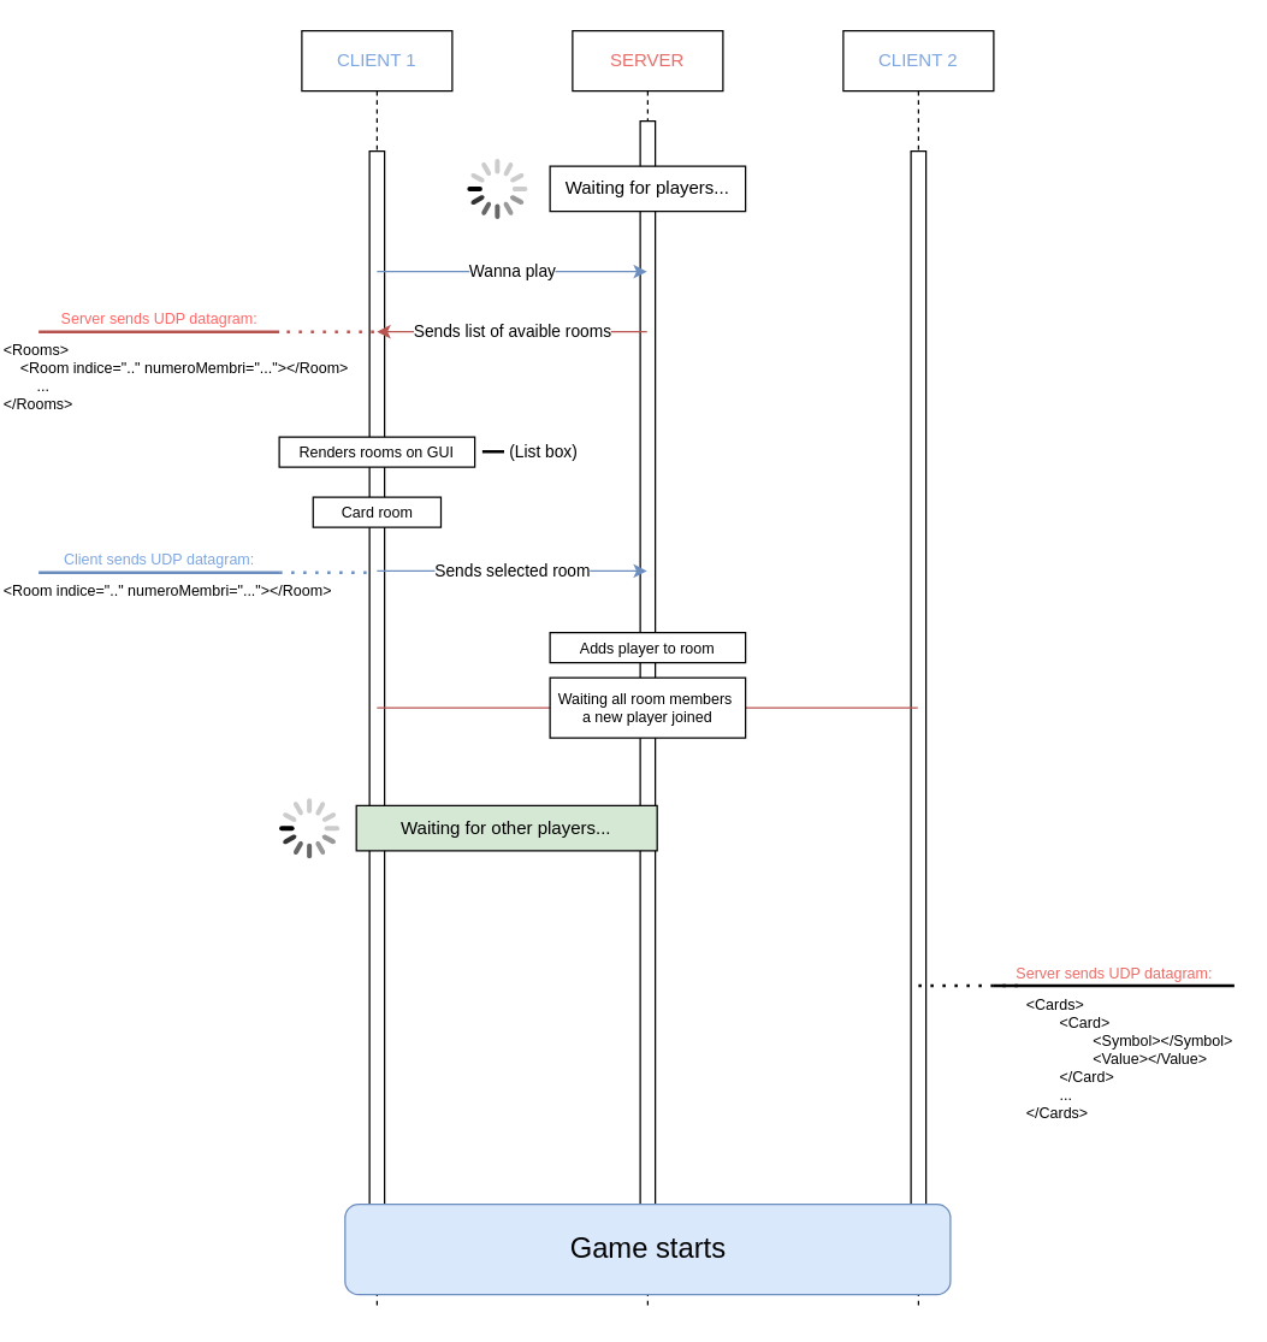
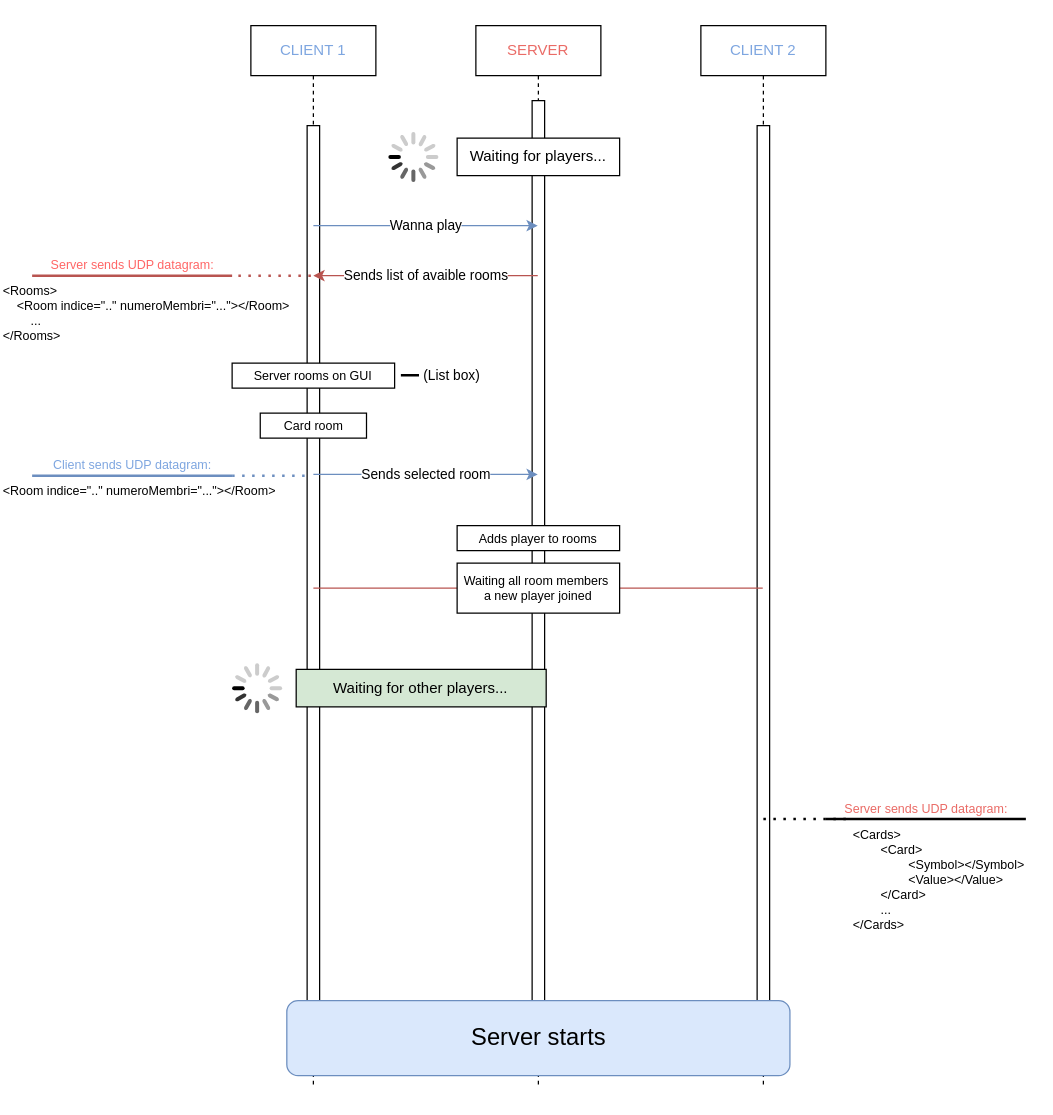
  <mxCell id="0" />
  <mxCell id="1" parent="0" />
  <mxCell id="2" value="&lt;font color=&quot;#7ea6e0&quot;&gt;CLIENT 1&lt;/font&gt;" style="shape=umlLifeline;perimeter=lifelinePerimeter;whiteSpace=wrap;html=1;container=0;dropTarget=0;collapsible=0;recursiveResize=0;outlineConnect=0;portConstraint=eastwest;newEdgeStyle={&quot;edgeStyle&quot;:&quot;elbowEdgeStyle&quot;,&quot;elbow&quot;:&quot;vertical&quot;,&quot;curved&quot;:0,&quot;rounded&quot;:0};" vertex="1" parent="1"><mxGeometry x="195" y="20" width="100" height="850" as="geometry" /></mxCell>
  <mxCell id="3" value="" style="html=1;points=[];perimeter=orthogonalPerimeter;outlineConnect=0;targetShapes=umlLifeline;portConstraint=eastwest;newEdgeStyle={&quot;edgeStyle&quot;:&quot;elbowEdgeStyle&quot;,&quot;elbow&quot;:&quot;vertical&quot;,&quot;curved&quot;:0,&quot;rounded&quot;:0};" vertex="1" parent="2"><mxGeometry x="45" y="80" width="10" height="750" as="geometry" /></mxCell>
  <mxCell id="4" value="&lt;font color=&quot;#ea6b66&quot;&gt;SERVER&lt;/font&gt;" style="shape=umlLifeline;perimeter=lifelinePerimeter;whiteSpace=wrap;html=1;container=0;dropTarget=0;collapsible=0;recursiveResize=0;outlineConnect=0;portConstraint=eastwest;newEdgeStyle={&quot;edgeStyle&quot;:&quot;elbowEdgeStyle&quot;,&quot;elbow&quot;:&quot;vertical&quot;,&quot;curved&quot;:0,&quot;rounded&quot;:0};" vertex="1" parent="1"><mxGeometry x="375" y="20" width="100" height="850" as="geometry" /></mxCell>
  <mxCell id="5" value="" style="html=1;points=[];perimeter=orthogonalPerimeter;outlineConnect=0;targetShapes=umlLifeline;portConstraint=eastwest;newEdgeStyle={&quot;edgeStyle&quot;:&quot;elbowEdgeStyle&quot;,&quot;elbow&quot;:&quot;vertical&quot;,&quot;curved&quot;:0,&quot;rounded&quot;:0};" vertex="1" parent="4"><mxGeometry x="45" y="60" width="10" height="770" as="geometry" /></mxCell>
  <mxCell id="6" value="Waiting for players..." style="html=1;dropTarget=0;whiteSpace=wrap;" vertex="1" parent="1"><mxGeometry x="360" y="110" width="130" height="30" as="geometry" /></mxCell>
  <mxCell id="7" value="&lt;font color=&quot;#7ea6e0&quot;&gt;CLIENT 2&lt;/font&gt;" style="shape=umlLifeline;perimeter=lifelinePerimeter;whiteSpace=wrap;html=1;container=0;dropTarget=0;collapsible=0;recursiveResize=0;outlineConnect=0;portConstraint=eastwest;newEdgeStyle={&quot;edgeStyle&quot;:&quot;elbowEdgeStyle&quot;,&quot;elbow&quot;:&quot;vertical&quot;,&quot;curved&quot;:0,&quot;rounded&quot;:0};" vertex="1" parent="1"><mxGeometry x="555" y="20" width="100" height="850" as="geometry" /></mxCell>
  <mxCell id="8" value="" style="html=1;points=[];perimeter=orthogonalPerimeter;outlineConnect=0;targetShapes=umlLifeline;portConstraint=eastwest;newEdgeStyle={&quot;edgeStyle&quot;:&quot;elbowEdgeStyle&quot;,&quot;elbow&quot;:&quot;vertical&quot;,&quot;curved&quot;:0,&quot;rounded&quot;:0};" vertex="1" parent="7"><mxGeometry x="45" y="80" width="10" height="750" as="geometry" /></mxCell>
  <mxCell id="9" value="" style="html=1;verticalLabelPosition=bottom;labelBackgroundColor=#ffffff;verticalAlign=top;shadow=0;dashed=0;strokeWidth=2;shape=mxgraph.ios7.misc.loading_circle;" vertex="1" parent="1"><mxGeometry x="305" y="105" width="40" height="40" as="geometry" /></mxCell>
- <mxCell id="10" value="&lt;font style=&quot;font-size: 19px;&quot;&gt;Game starts&lt;/font&gt;" style="rounded=1;whiteSpace=wrap;html=1;fillColor=#dae8fc;strokeColor=#6c8ebf;" vertex="1" parent="1"><mxGeometry x="223.75" y="800" width="402.5" height="60" as="geometry" /></mxCell>
+ <mxCell id="10" value="&lt;font style=&quot;font-size: 19px;&quot;&gt;Server starts&lt;/font&gt;" style="rounded=1;whiteSpace=wrap;html=1;fillColor=#dae8fc;strokeColor=#6c8ebf;" vertex="1" parent="1"><mxGeometry x="223.75" y="800" width="402.5" height="60" as="geometry" /></mxCell>
  <mxCell id="11" value="&lt;font color=&quot;#ff6666&quot;&gt;Server sends UDP datagram:&lt;/font&gt;" style="verticalAlign=bottom;html=1;endArrow=none;edgeStyle=none;labelBackgroundColor=none;fontSize=10;strokeWidth=2;rounded=0;fillColor=#f8cecc;strokeColor=#b85450;" edge="1" parent="1"><mxGeometry relative="1" as="geometry"><mxPoint x="20" y="220" as="sourcePoint" /><mxPoint x="180" y="220" as="targetPoint" /></mxGeometry></mxCell>
  <mxCell id="12" value="&amp;lt;Rooms&amp;gt;&lt;br&gt;&lt;span style=&quot;&quot;&gt;&lt;span style=&quot;white-space: pre;&quot;&gt;&amp;nbsp;&amp;nbsp;&amp;nbsp;&amp;nbsp;&lt;/span&gt;&lt;/span&gt;&amp;lt;Room indice=&quot;..&quot; numeroMembri=&quot;...&quot;&amp;gt;&amp;lt;/Room&amp;gt;&lt;br&gt;&lt;span style=&quot;white-space: pre;&quot;&gt;&#09;&lt;/span&gt;...&lt;br&gt;&amp;lt;/Rooms&amp;gt;" style="resizable=0;html=1;align=left;verticalAlign=top;labelBackgroundColor=none;fontSize=10;" connectable="0" vertex="1" parent="11"><mxGeometry x="-1" relative="1" as="geometry"><mxPoint x="-25" as="offset" /></mxGeometry></mxCell>
  <mxCell id="13" value="" style="endArrow=none;dashed=1;html=1;dashPattern=1 3;strokeWidth=2;rounded=0;fillColor=#f8cecc;strokeColor=#b85450;" edge="1" parent="1"><mxGeometry width="50" height="50" relative="1" as="geometry"><mxPoint x="185" y="220" as="sourcePoint" /><mxPoint x="245" y="220" as="targetPoint" /></mxGeometry></mxCell>
  <mxCell id="14" value="&lt;font color=&quot;#ea6b66&quot;&gt;Server sends UDP datagram:&lt;/font&gt;" style="verticalAlign=bottom;html=1;endArrow=none;edgeStyle=none;labelBackgroundColor=none;fontSize=10;strokeWidth=2;rounded=0;" edge="1" parent="1"><mxGeometry relative="1" as="geometry"><mxPoint x="655" y="654.66" as="sourcePoint" /><mxPoint x="815" y="654.66" as="targetPoint" /></mxGeometry></mxCell>
  <mxCell id="15" value="&amp;lt;Cards&amp;gt;&lt;br&gt;&lt;span style=&quot;white-space: pre;&quot;&gt;&#09;&lt;/span&gt;&amp;lt;Card&amp;gt;&lt;br&gt;&lt;span style=&quot;white-space: pre;&quot;&gt;&#09;&lt;span style=&quot;white-space: pre;&quot;&gt;&#09;&lt;/span&gt;&amp;lt;&lt;/span&gt;Symbol&amp;gt;&amp;lt;/Symbol&amp;gt;&lt;br&gt;&lt;span style=&quot;white-space: pre;&quot;&gt;&#09;&lt;/span&gt;&lt;span style=&quot;white-space: pre;&quot;&gt;&#09;&lt;/span&gt;&amp;lt;Value&amp;gt;&amp;lt;/Value&amp;gt;&lt;br&gt;&lt;span style=&quot;white-space: pre;&quot;&gt;&#09;&lt;/span&gt;&amp;lt;/Card&amp;gt;&lt;br&gt;&lt;span style=&quot;white-space: pre;&quot;&gt;&#09;&lt;/span&gt;...&lt;br&gt;&amp;lt;/Cards&amp;gt;" style="resizable=0;html=1;align=left;verticalAlign=top;labelBackgroundColor=none;fontSize=10;" connectable="0" vertex="1" parent="14"><mxGeometry x="-1" relative="1" as="geometry"><mxPoint x="20" as="offset" /></mxGeometry></mxCell>
  <mxCell id="16" value="" style="endArrow=none;dashed=1;html=1;dashPattern=1 3;strokeWidth=2;rounded=0;" edge="1" parent="1"><mxGeometry width="50" height="50" relative="1" as="geometry"><mxPoint x="605" y="654.66" as="sourcePoint" /><mxPoint x="675" y="654.66" as="targetPoint" /></mxGeometry></mxCell>
  <mxCell id="17" value="Wanna play" style="endArrow=classic;html=1;rounded=0;fillColor=#dae8fc;strokeColor=#6c8ebf;" edge="1" parent="1"><mxGeometry width="50" height="50" relative="1" as="geometry"><mxPoint x="245" y="180" as="sourcePoint" /><mxPoint x="424.5" y="180" as="targetPoint" /></mxGeometry></mxCell>
  <mxCell id="18" value="Sends list of avaible rooms" style="endArrow=classic;html=1;rounded=0;fillColor=#f8cecc;strokeColor=#b85450;" edge="1" parent="1"><mxGeometry width="50" height="50" relative="1" as="geometry"><mxPoint x="424.5" y="220" as="sourcePoint" /><mxPoint x="245" y="220" as="targetPoint" /></mxGeometry></mxCell>
- <mxCell id="19" value="Renders rooms on GUI" style="html=1;dropTarget=0;whiteSpace=wrap;fontSize=10;" vertex="1" parent="1"><mxGeometry x="180" y="290" width="130" height="20" as="geometry" /></mxCell>
+ <mxCell id="19" value="Server rooms on GUI" style="html=1;dropTarget=0;whiteSpace=wrap;fontSize=10;" vertex="1" parent="1"><mxGeometry x="180" y="290" width="130" height="20" as="geometry" /></mxCell>
  <mxCell id="20" value="" style="verticalAlign=bottom;html=1;endArrow=none;edgeStyle=none;labelBackgroundColor=none;fontSize=10;strokeWidth=2;rounded=0;" edge="1" parent="1"><mxGeometry relative="1" as="geometry"><mxPoint x="365" y="299.72" as="sourcePoint" /><mxPoint x="315" y="299.72" as="targetPoint" /></mxGeometry></mxCell>
  <mxCell id="21" value="&amp;nbsp;(List box)" style="edgeLabel;html=1;align=center;verticalAlign=middle;resizable=0;points=[];" vertex="1" connectable="0" parent="20"><mxGeometry x="0.083" y="1" relative="1" as="geometry"><mxPoint x="15" y="-1" as="offset" /></mxGeometry></mxCell>
  <mxCell id="22" value="&lt;font style=&quot;font-size: 10px;&quot;&gt;Card room&lt;/font&gt;" style="html=1;dropTarget=0;whiteSpace=wrap;" vertex="1" parent="1"><mxGeometry x="202.5" y="330" width="85" height="20" as="geometry" /></mxCell>
  <mxCell id="23" value="Sends selected room" style="endArrow=classic;html=1;rounded=0;fillColor=#dae8fc;strokeColor=#6c8ebf;" edge="1" parent="1"><mxGeometry width="50" height="50" relative="1" as="geometry"><mxPoint x="245" y="379" as="sourcePoint" /><mxPoint x="424.5" y="379" as="targetPoint" /></mxGeometry></mxCell>
  <mxCell id="24" value="&lt;font&gt;Client sends UDP datagram:&lt;/font&gt;" style="verticalAlign=bottom;html=1;endArrow=none;edgeStyle=none;labelBackgroundColor=none;fontSize=10;strokeWidth=2;rounded=0;fillColor=#dae8fc;strokeColor=#6c8ebf;fontColor=#7EA6E0;" edge="1" parent="1"><mxGeometry relative="1" as="geometry"><mxPoint x="20" y="380" as="sourcePoint" /><mxPoint x="180" y="380" as="targetPoint" /></mxGeometry></mxCell>
  <mxCell id="25" value="&amp;lt;Room indice=&quot;..&quot; numeroMembri=&quot;...&quot;&amp;gt;&amp;lt;/Room&amp;gt;" style="resizable=0;html=1;align=left;verticalAlign=top;labelBackgroundColor=none;fontSize=10;" connectable="0" vertex="1" parent="24"><mxGeometry x="-1" relative="1" as="geometry"><mxPoint x="-25" as="offset" /></mxGeometry></mxCell>
  <mxCell id="26" value="" style="endArrow=none;dashed=1;html=1;dashPattern=1 3;strokeWidth=2;rounded=0;fillColor=#dae8fc;strokeColor=#6c8ebf;" edge="1" parent="1"><mxGeometry width="50" height="50" relative="1" as="geometry"><mxPoint x="180" y="380" as="sourcePoint" /><mxPoint x="240" y="380" as="targetPoint" /></mxGeometry></mxCell>
- <mxCell id="27" value="Adds player to room" style="html=1;dropTarget=0;whiteSpace=wrap;fontSize=10;" vertex="1" parent="1"><mxGeometry x="360" y="420" width="130" height="20" as="geometry" /></mxCell>
+ <mxCell id="27" value="Adds player to rooms" style="html=1;dropTarget=0;whiteSpace=wrap;fontSize=10;" vertex="1" parent="1"><mxGeometry x="360" y="420" width="130" height="20" as="geometry" /></mxCell>
  <mxCell id="28" value="Waiting for other players..." style="html=1;dropTarget=0;whiteSpace=wrap;fillColor=#d5e8d4;" vertex="1" parent="1"><mxGeometry x="231.25" y="535" width="200" height="30" as="geometry" /></mxCell>
  <mxCell id="29" value="" style="html=1;verticalLabelPosition=bottom;labelBackgroundColor=#ffffff;verticalAlign=top;shadow=0;dashed=0;strokeWidth=2;shape=mxgraph.ios7.misc.loading_circle;" vertex="1" parent="1"><mxGeometry x="180" y="530" width="40" height="40" as="geometry" /></mxCell>
  <mxCell id="30" value="" style="endArrow=none;html=1;rounded=0;fillColor=#f8cecc;strokeColor=#b85450;" edge="1" parent="1" target="7"><mxGeometry width="50" height="50" relative="1" as="geometry"><mxPoint x="245" y="470" as="sourcePoint" /><mxPoint x="295" y="420" as="targetPoint" /></mxGeometry></mxCell>
  <mxCell id="31" value="Waiting all room members&amp;nbsp;&lt;br&gt;a new player joined" style="html=1;dropTarget=0;whiteSpace=wrap;fontSize=10;" vertex="1" parent="1"><mxGeometry x="360" y="450" width="130" height="40" as="geometry" /></mxCell>
